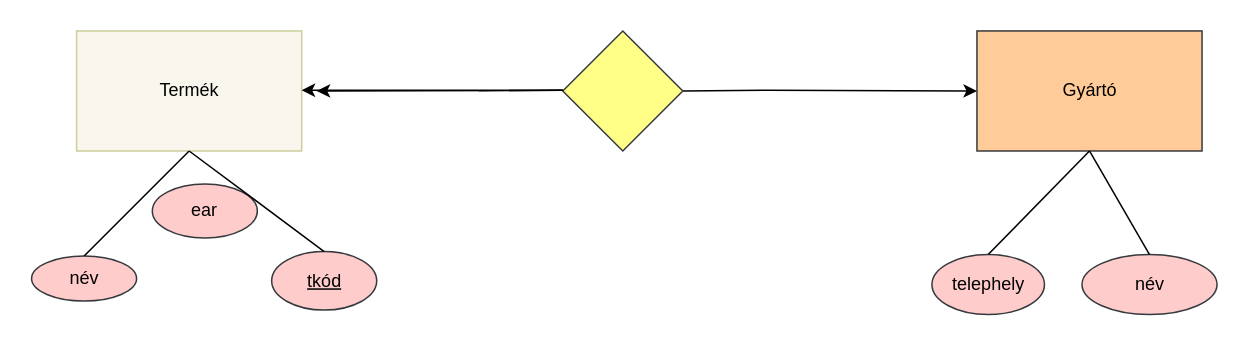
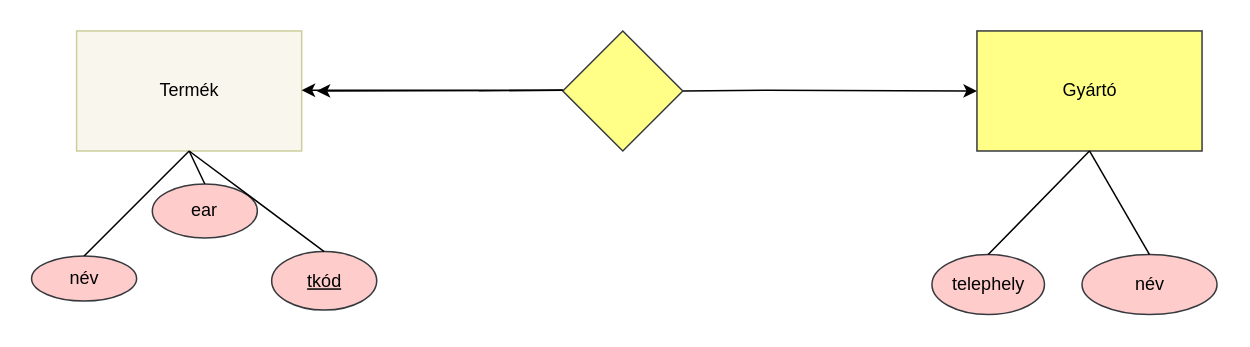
  <mxCell id="0" />
  <mxCell id="1" parent="0" />
  <mxCell id="2" value="Termék" style="rounded=0;whiteSpace=wrap;html=1;fillColor=#f9f7ed;strokeColor=#CBCF9C;" parent="1" vertex="1"><mxGeometry x="50.54" y="20" width="150" height="80" as="geometry" /></mxCell>
- <mxCell id="3" value="Gyártó" style="rounded=0;whiteSpace=wrap;html=1;fillColor=#ffcc99;strokeColor=#36393d;" parent="1" vertex="1"><mxGeometry x="650.54" y="20" width="150" height="80" as="geometry" /></mxCell>
+ <mxCell id="3" value="Gyártó" style="rounded=0;whiteSpace=wrap;html=1;fillColor=#ffff88;strokeColor=#36393d;" parent="1" vertex="1"><mxGeometry x="650.54" y="20" width="150" height="80" as="geometry" /></mxCell>
  <mxCell id="4" value="" style="endArrow=classic;html=1;rounded=0;exitX=1;exitY=0.5;exitDx=0;exitDy=0;entryX=0;entryY=0.5;entryDx=0;entryDy=0;" parent="1" source="5" target="3" edge="1"><mxGeometry width="50" height="50" relative="1" as="geometry"><mxPoint x="400.54" y="59.5" as="sourcePoint" /><mxPoint x="630.54" y="60" as="targetPoint" /><Array as="points"><mxPoint x="510.54" y="59.5" /></Array></mxGeometry></mxCell>
  <mxCell id="5" value="" style="rhombus;whiteSpace=wrap;html=1;fillColor=#ffff88;strokeColor=#36393d;" parent="1" vertex="1"><mxGeometry x="374.54" y="20" width="80" height="80" as="geometry" /></mxCell>
  <mxCell id="6" value="" style="endArrow=classic;html=1;rounded=0;exitX=1;exitY=0.5;exitDx=0;exitDy=0;" parent="1" edge="1"><mxGeometry width="50" height="50" relative="1" as="geometry"><mxPoint x="318.54" y="60" as="sourcePoint" /><mxPoint x="210.54" y="60" as="targetPoint" /><Array as="points"><mxPoint x="374.54" y="59.5" /></Array></mxGeometry></mxCell>
  <mxCell id="7" value="" style="endArrow=classic;html=1;rounded=0;entryX=1;entryY=0.5;entryDx=0;entryDy=0;exitX=0;exitY=0.5;exitDx=0;exitDy=0;" parent="1" edge="1"><mxGeometry width="50" height="50" relative="1" as="geometry"><mxPoint x="374.54" y="59.5" as="sourcePoint" /><mxPoint x="200.54" y="59.5" as="targetPoint" /></mxGeometry></mxCell>
  <mxCell id="8" value="név" style="ellipse;whiteSpace=wrap;html=1;fillColor=#ffcccc;strokeColor=#36393d;" parent="1" vertex="1"><mxGeometry x="20.54" y="170" width="70" height="30" as="geometry" /></mxCell>
  <mxCell id="9" value="ear" style="ellipse;whiteSpace=wrap;html=1;fillColor=#ffcccc;strokeColor=#36393d;" parent="1" vertex="1"><mxGeometry x="101" y="122" width="70" height="36" as="geometry" /></mxCell>
  <mxCell id="10" value="telephely" style="ellipse;whiteSpace=wrap;html=1;fillColor=#ffcccc;strokeColor=#36393d;" parent="1" vertex="1"><mxGeometry x="620.54" y="169" width="75" height="40" as="geometry" /></mxCell>
  <mxCell id="11" value="név" style="ellipse;whiteSpace=wrap;html=1;fillColor=#ffcccc;strokeColor=#36393d;" parent="1" vertex="1"><mxGeometry x="720.54" y="169" width="90" height="40" as="geometry" /></mxCell>
  <mxCell id="12" value="&lt;u&gt;tkód&lt;/u&gt;" style="ellipse;whiteSpace=wrap;html=1;fillColor=#ffcccc;strokeColor=#36393d;" parent="1" vertex="1"><mxGeometry x="180.54" y="167" width="70" height="39" as="geometry" /></mxCell>
  <mxCell id="13" value="" style="endArrow=none;html=1;rounded=0;exitX=0.5;exitY=0;exitDx=0;exitDy=0;entryX=0.5;entryY=1;entryDx=0;entryDy=0;" parent="1" source="8" target="2" edge="1"><mxGeometry width="50" height="50" relative="1" as="geometry"><mxPoint x="41" y="169.4" as="sourcePoint" /><mxPoint x="120.54" y="120" as="targetPoint" /></mxGeometry></mxCell>
+ <mxCell id="14" value="" style="endArrow=none;html=1;rounded=0;exitX=0.5;exitY=0;exitDx=0;exitDy=0;entryX=0.5;entryY=1;entryDx=0;entryDy=0;" parent="1" source="9" target="2" edge="1"><mxGeometry width="50" height="50" relative="1" as="geometry"><mxPoint x="390.54" y="220" as="sourcePoint" /><mxPoint x="440.54" y="170" as="targetPoint" /></mxGeometry></mxCell>
  <mxCell id="15" value="" style="endArrow=none;html=1;rounded=0;exitX=0.5;exitY=0;exitDx=0;exitDy=0;entryX=0.5;entryY=1;entryDx=0;entryDy=0;" parent="1" source="12" target="2" edge="1"><mxGeometry width="50" height="50" relative="1" as="geometry"><mxPoint x="390.54" y="220" as="sourcePoint" /><mxPoint x="440.54" y="170" as="targetPoint" /></mxGeometry></mxCell>
  <mxCell id="16" value="" style="endArrow=none;html=1;rounded=0;exitX=0.5;exitY=0;exitDx=0;exitDy=0;entryX=0.5;entryY=1;entryDx=0;entryDy=0;" parent="1" source="10" target="3" edge="1"><mxGeometry width="50" height="50" relative="1" as="geometry"><mxPoint x="390.54" y="220" as="sourcePoint" /><mxPoint x="440.54" y="170" as="targetPoint" /></mxGeometry></mxCell>
  <mxCell id="17" value="" style="endArrow=none;html=1;rounded=0;exitX=0.5;exitY=0;exitDx=0;exitDy=0;entryX=0.5;entryY=1;entryDx=0;entryDy=0;" parent="1" source="11" target="3" edge="1"><mxGeometry width="50" height="50" relative="1" as="geometry"><mxPoint x="390.54" y="220" as="sourcePoint" /><mxPoint x="440.54" y="170" as="targetPoint" /></mxGeometry></mxCell>
